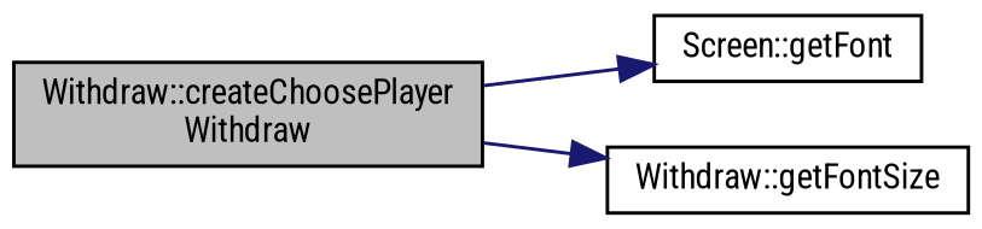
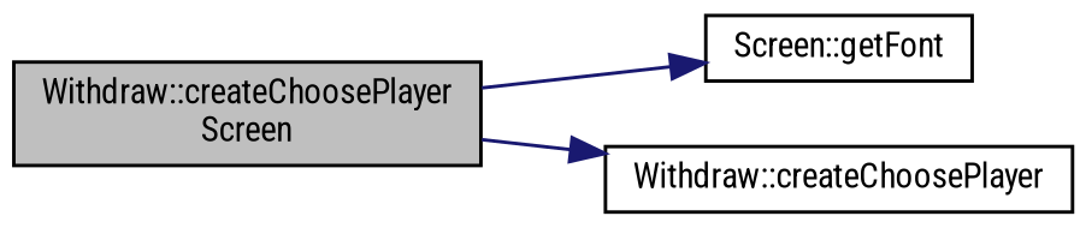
  digraph {
    fontname="Roboto Condensed"
    rankdir=LR
    node [color=black fillcolor=white fontname="Roboto Condensed" fontsize=10 shape=record style=filled]
    edge [color=midnightblue fontname="Roboto Condensed" fontsize=10 labelfontname=Helvetica labelfontsize=10 style=solid]
-   n1 [fillcolor=grey75 fontcolor=black height=0.2 label="Withdraw::createChoosePlayer\lWithdraw" width=0.4]
+   n1 [fillcolor=grey75 fontcolor=black height=0.2 label="Withdraw::createChoosePlayer\lScreen" width=0.4]
    n2 [height=0.2 label="Screen::getFont" width=0.4]
-   n3 [height=0.2 label="Withdraw::getFontSize" width=0.4]
+   n3 [height=0.2 label="Withdraw::createChoosePlayer" width=0.4]
    n1 -> n2
    n1 -> n3
  }
